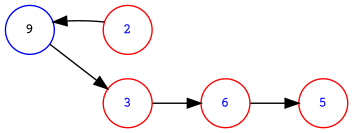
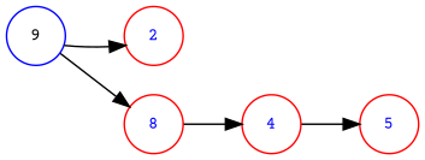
  digraph {
    fontname="Courier Prime"
    rankdir=LR
    node [color=red fontcolor=blue fontname="Courier Prime" fontsize=10 shape=circle]
    edge [fontname="Courier Prime"]
    n1 [color=blue fontcolor=black label=9]
    2
-   3
-   4 [label=6]
+   3 [label=8]
+   4
    5
-   2 -> n1
+   n1 -> 2
    n1 -> 3
    3 -> 4
    4 -> 5
  }
